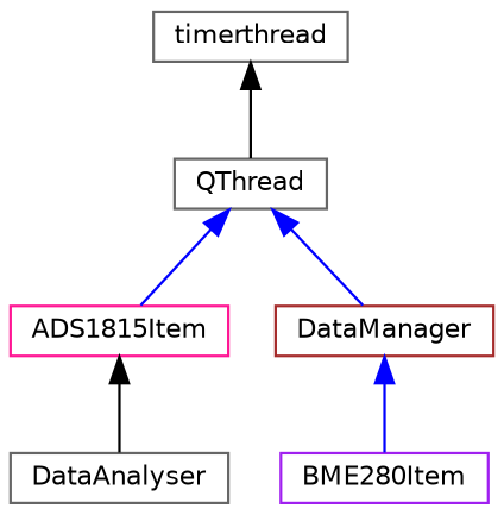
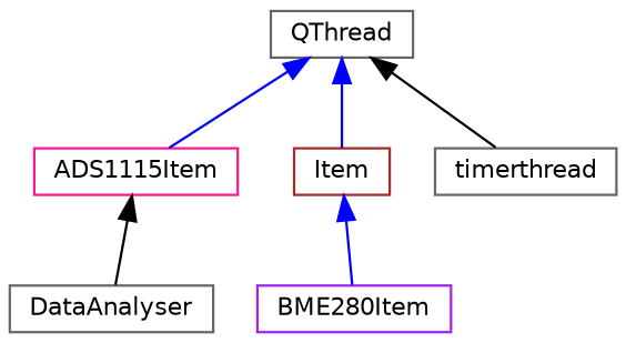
  digraph {
    rankdir=TB
    node [color=gray40 fillcolor=white fontname=Helvetica fontsize=10 shape=record style=filled]
    edge [color=blue dir=back fontname=Helvetica fontsize=10 labelfontname=Helvetica labelfontsize=10 style=solid]
    n1 [height=0.2 label=QThread width=0.4]
-   n2 [color=deeppink height=0.2 label=ADS1815Item width=0.4]
-   n3 [color=brown height=0.2 label=DataManager width=0.4]
+   n2 [color=deeppink height=0.2 label=ADS1115Item width=0.4]
+   n3 [color=brown height=0.2 label=Item width=0.4]
    n4 [height=0.2 label=timerthread width=0.4]
    n5 [height=0.2 label=DataAnalyser width=0.4]
    n6 [color=purple height=0.2 label=BME280Item width=0.4]
    n1 -> n2
    n1 -> n3
-   n4 -> n1 [color=black]
+   n1 -> n4 [color=black]
    n2 -> n5 [color=black]
    n3 -> n6
  }
